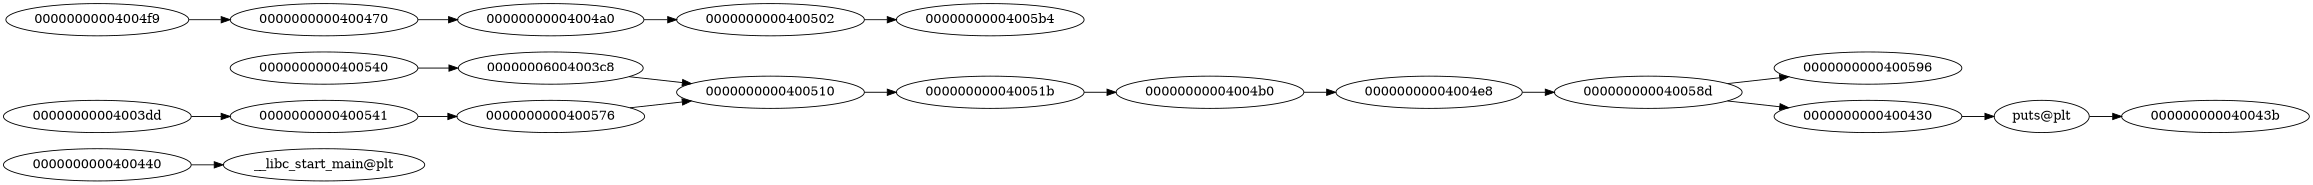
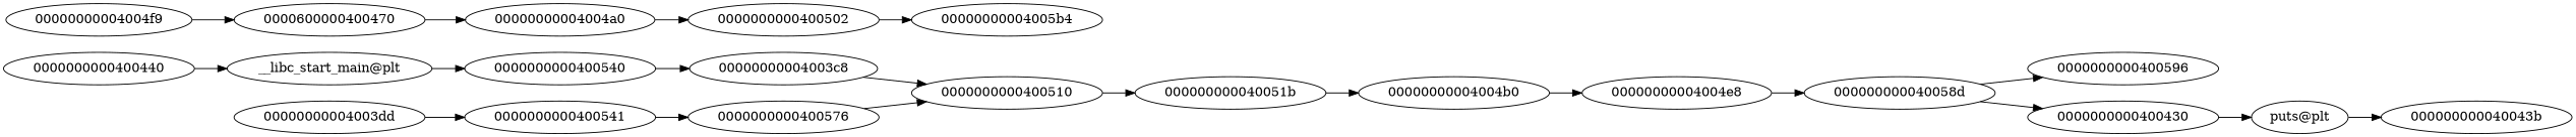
  strict digraph {
    rankdir=LR
    0000000000400440
    "__libc_start_main@plt"
    0000000000400540
-   "00000000004003c8" [label="00000006004003c8"]
+   "00000000004003c8"
    0000000000400510
    n6 [label=0000000000400541]
    "00000000004003dd"
    0000000000400576
    "000000000040051b"
    "00000000004004b0"
    "00000000004004e8"
    "000000000040058d"
    0000000000400596
    0000000000400430
    "puts@plt"
    "000000000040043b"
    "00000000004004f9"
-   0000000000400470
+   0000000000400470 [label=0000600000400470]
    "00000000004004a0"
    0000000000400502
    "00000000004005b4"
    0000000000400440 -> "__libc_start_main@plt"
+   "__libc_start_main@plt" -> 0000000000400540
    0000000000400540 -> "00000000004003c8"
    "00000000004003c8" -> 0000000000400510
    0000000000400510 -> "000000000040051b"
    n6 -> 0000000000400576
    "00000000004003dd" -> n6
    0000000000400576 -> 0000000000400510
    "000000000040051b" -> "00000000004004b0"
    "00000000004004b0" -> "00000000004004e8"
    "00000000004004e8" -> "000000000040058d"
    "000000000040058d" -> 0000000000400596
    "000000000040058d" -> 0000000000400430
    0000000000400430 -> "puts@plt"
    "puts@plt" -> "000000000040043b"
    "00000000004004f9" -> 0000000000400470
    0000000000400470 -> "00000000004004a0"
    "00000000004004a0" -> 0000000000400502
    0000000000400502 -> "00000000004005b4"
  }
